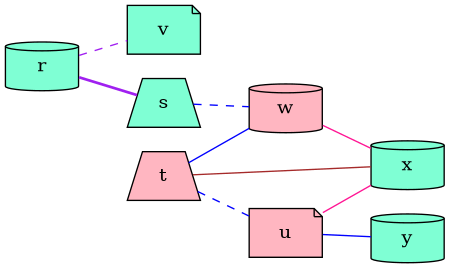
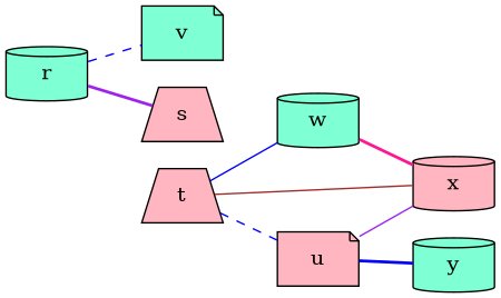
  graph {
    rankdir=LR
    node [fillcolor=aquamarine shape=cylinder style=filled]
    edge [color=blue style=dashed]
    v [shape=note]
    r
-   s [shape=trapezium]
-   w [fillcolor=lightpink]
-   x
+   s [fillcolor=lightpink shape=trapezium]
+   w
+   x [fillcolor=lightpink]
    t [fillcolor=lightpink shape=trapezium]
    u [fillcolor=lightpink shape=note]
    y
-   r -- v [color=purple]
+   r -- v
    r -- s [color=purple style=bold]
-   s -- w
-   w -- x [color=deeppink style=solid]
+   w -- x [color=deeppink style=bold]
    t -- w [style=solid]
    t -- x [color=brown style=solid]
    t -- u
-   u -- x [color=deeppink style=solid]
-   u -- y [style=solid]
+   u -- x [color=purple style=solid]
+   u -- y [style=bold]
  }
